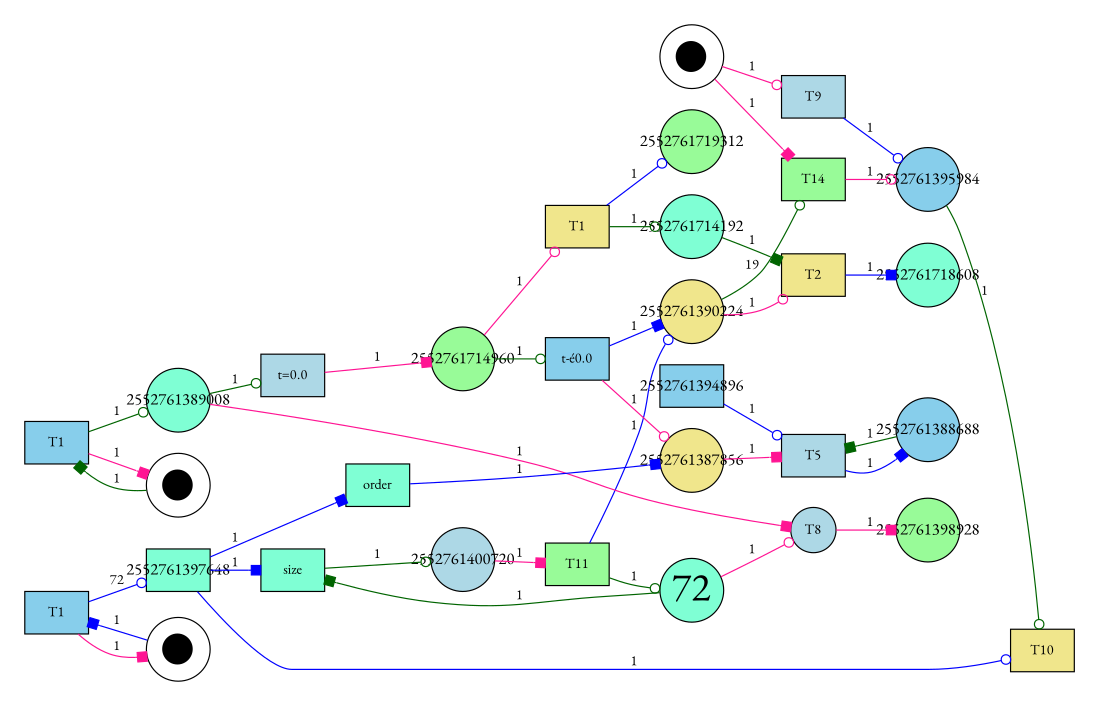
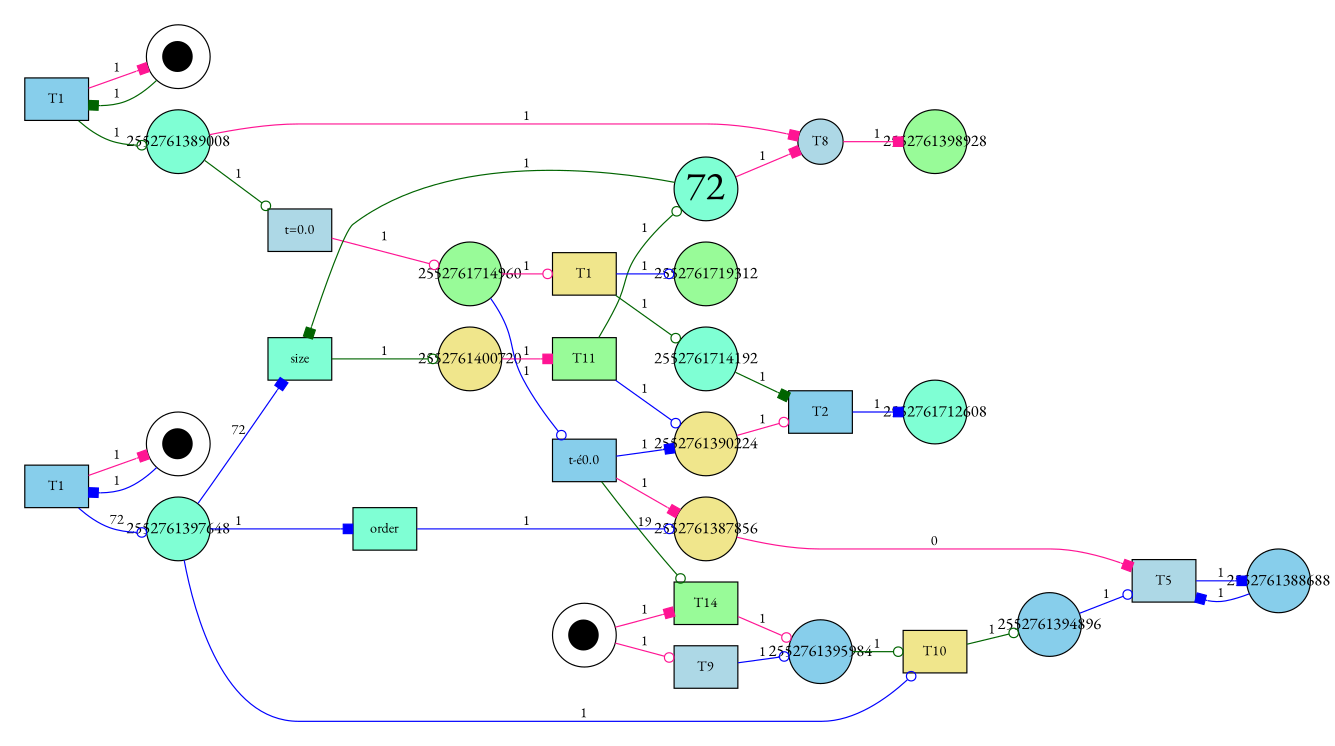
  digraph {
    bgcolor=white
    fontname="EB Garamond"
    rankdir=LR
    node [fillcolor=skyblue fontname="EB Garamond" fontsize=12 shape=circle style=filled fixedsize=true]
    edge [arrowhead=odot color=blue fontname="EB Garamond" fontsize=12]
    n1 [border=1 fillcolor=palegreen fontcolor=black label=T14 shape=box fixedsize=""]
    2552761395984 [width=0.75 fontsize=""]
    n3 [border=1 fillcolor=khaki fontcolor=black label=T10 shape=box fixedsize=""]
    n4 [border=1 fillcolor=aquamarine fontcolor=black label=size shape=box fixedsize=""]
-   2552761400720 [fillcolor=lightblue width=0.75 fontsize=""]
+   2552761400720 [fillcolor=khaki width=0.75 fontsize=""]
    n6 [border=1 fillcolor=palegreen fontcolor=black label=T11 shape=box fixedsize=""]
    n7 [border=1 fontcolor=black label=T1 shape=box fixedsize=""]
    n8 [fillcolor=white fontsize=34 label=<&#9679;> width=0.75]
    2552761389008 [fillcolor=aquamarine width=0.75 fontsize=""]
    n10 [border=1 fillcolor=lightblue fontcolor=black label=T8 fixedsize=""]
    n11 [border=1 fillcolor=lightblue fontcolor=black label="t=0.0" shape=box fixedsize=""]
    2552761398928 [fillcolor=palegreen width=0.75 fontsize=""]
    n13 [border=1 fillcolor=lightblue fontcolor=black label=T9 shape=box fixedsize=""]
    n14 [border=1 fontcolor=black label=T1 shape=box fixedsize=""]
    n15 [fillcolor=white fontsize=34 label=<&#9679;> width=0.75]
-   2552761397648 [fillcolor=aquamarine shape=box width=0.75 fontsize=""]
+   2552761397648 [fillcolor=aquamarine width=0.75 fontsize=""]
    n17 [border=1 fillcolor=aquamarine fontcolor=black label=order shape=box fixedsize=""]
    n18 [fillcolor=aquamarine fontsize=34 label=72 width=0.75]
    2552761390224 [fillcolor=khaki width=0.75 fontsize=""]
-   n20 [border=1 fillcolor=khaki fontcolor=black label=T2 shape=box fixedsize=""]
+   n20 [border=1 fontcolor=black label=T2 shape=box fixedsize=""]
    2552761714960 [fillcolor=palegreen width=0.75 fontsize=""]
    n22 [border=1 fillcolor=khaki fontcolor=black label=T1 shape=box fixedsize=""]
    n23 [border=1 fontcolor=black label="t-é0.0" shape=box fixedsize=""]
    2552761387856 [fillcolor=khaki width=0.75 fontsize=""]
    n25 [border=1 fillcolor=lightblue fontcolor=black label=T5 shape=box fixedsize=""]
-   2552761394896 [shape=box width=0.75 fontsize=""]
+   2552761394896 [width=0.75 fontsize=""]
    2552761719312 [fillcolor=palegreen width=0.75 fontsize=""]
    2552761714192 [fillcolor=aquamarine width=0.75 fontsize=""]
-   2552761718608 [fillcolor=aquamarine width=0.75 fontsize=""]
+   2552761718608 [fillcolor=aquamarine width=0.75 label=2552761712608 fontsize=""]
    2552761388688 [width=0.75 fontsize=""]
    n31 [fillcolor=white fontsize=34 label=<&#9679;> width=0.75]
    n1 -> 2552761395984 [color=deeppink label=1]
    2552761395984 -> n3 [color=darkgreen label=1]
+   n3 -> 2552761394896 [color=darkgreen label=1]
    n4 -> 2552761400720 [color=darkgreen label=1]
    2552761400720 -> n6 [arrowhead=box color=deeppink label=1]
    n6 -> n18 [color=darkgreen label=1]
    n6 -> 2552761390224 [label=1]
    n7 -> n8 [arrowhead=box color=deeppink label=1]
    n7 -> 2552761389008 [color=darkgreen label=1]
    n8 -> n7 [arrowhead=box color=darkgreen label=1]
    2552761389008 -> n10 [arrowhead=box color=deeppink label=1]
    2552761389008 -> n11 [color=darkgreen label=1]
    n10 -> 2552761398928 [arrowhead=box color=deeppink label=1]
-   n11 -> 2552761714960 [arrowhead=box color=deeppink label=1]
+   n11 -> 2552761714960 [color=deeppink label=1]
    n13 -> 2552761395984 [label=1]
    n14 -> n15 [arrowhead=box color=deeppink label=1]
    n14 -> 2552761397648 [label=72]
    n15 -> n14 [arrowhead=box label=1]
    2552761397648 -> n3 [label=1]
-   2552761397648 -> n4 [arrowhead=box label=1]
+   2552761397648 -> n4 [arrowhead=box label=72]
    2552761397648 -> n17 [arrowhead=box label=1]
-   n17 -> 2552761387856 [arrowhead=box label=1]
+   n17 -> 2552761387856 [label=1]
    n18 -> n4 [arrowhead=box color=darkgreen label=1]
-   n18 -> n10 [color=deeppink label=1]
-   2552761390224 -> n1 [color=darkgreen label=19]
+   n18 -> n10 [arrowhead=box color=deeppink label=1]
+   n23 -> n1 [color=darkgreen label=19]
    2552761390224 -> n20 [color=deeppink label=1]
    n20 -> 2552761718608 [arrowhead=box label=1]
    2552761714960 -> n22 [color=deeppink label=1]
-   2552761714960 -> n23 [color=darkgreen label=1]
+   2552761714960 -> n23 [label=1]
    n22 -> 2552761719312 [label=1]
    n22 -> 2552761714192 [color=darkgreen label=1]
    n23 -> 2552761390224 [arrowhead=box label=1]
-   n23 -> 2552761387856 [color=deeppink label=1]
-   2552761387856 -> n25 [arrowhead=box color=deeppink label=1]
+   n23 -> 2552761387856 [arrowhead=box color=deeppink label=1]
+   2552761387856 -> n25 [arrowhead=box color=deeppink label=0]
    n25 -> 2552761388688 [arrowhead=box label=1]
    2552761394896 -> n25 [label=1]
    2552761714192 -> n20 [arrowhead=box color=darkgreen label=1]
-   2552761388688 -> n25 [arrowhead=box color=darkgreen label=1]
+   2552761388688 -> n25 [arrowhead=box label=1]
    n31 -> n1 [arrowhead=box color=deeppink label=1]
    n31 -> n13 [color=deeppink label=1]
  }
